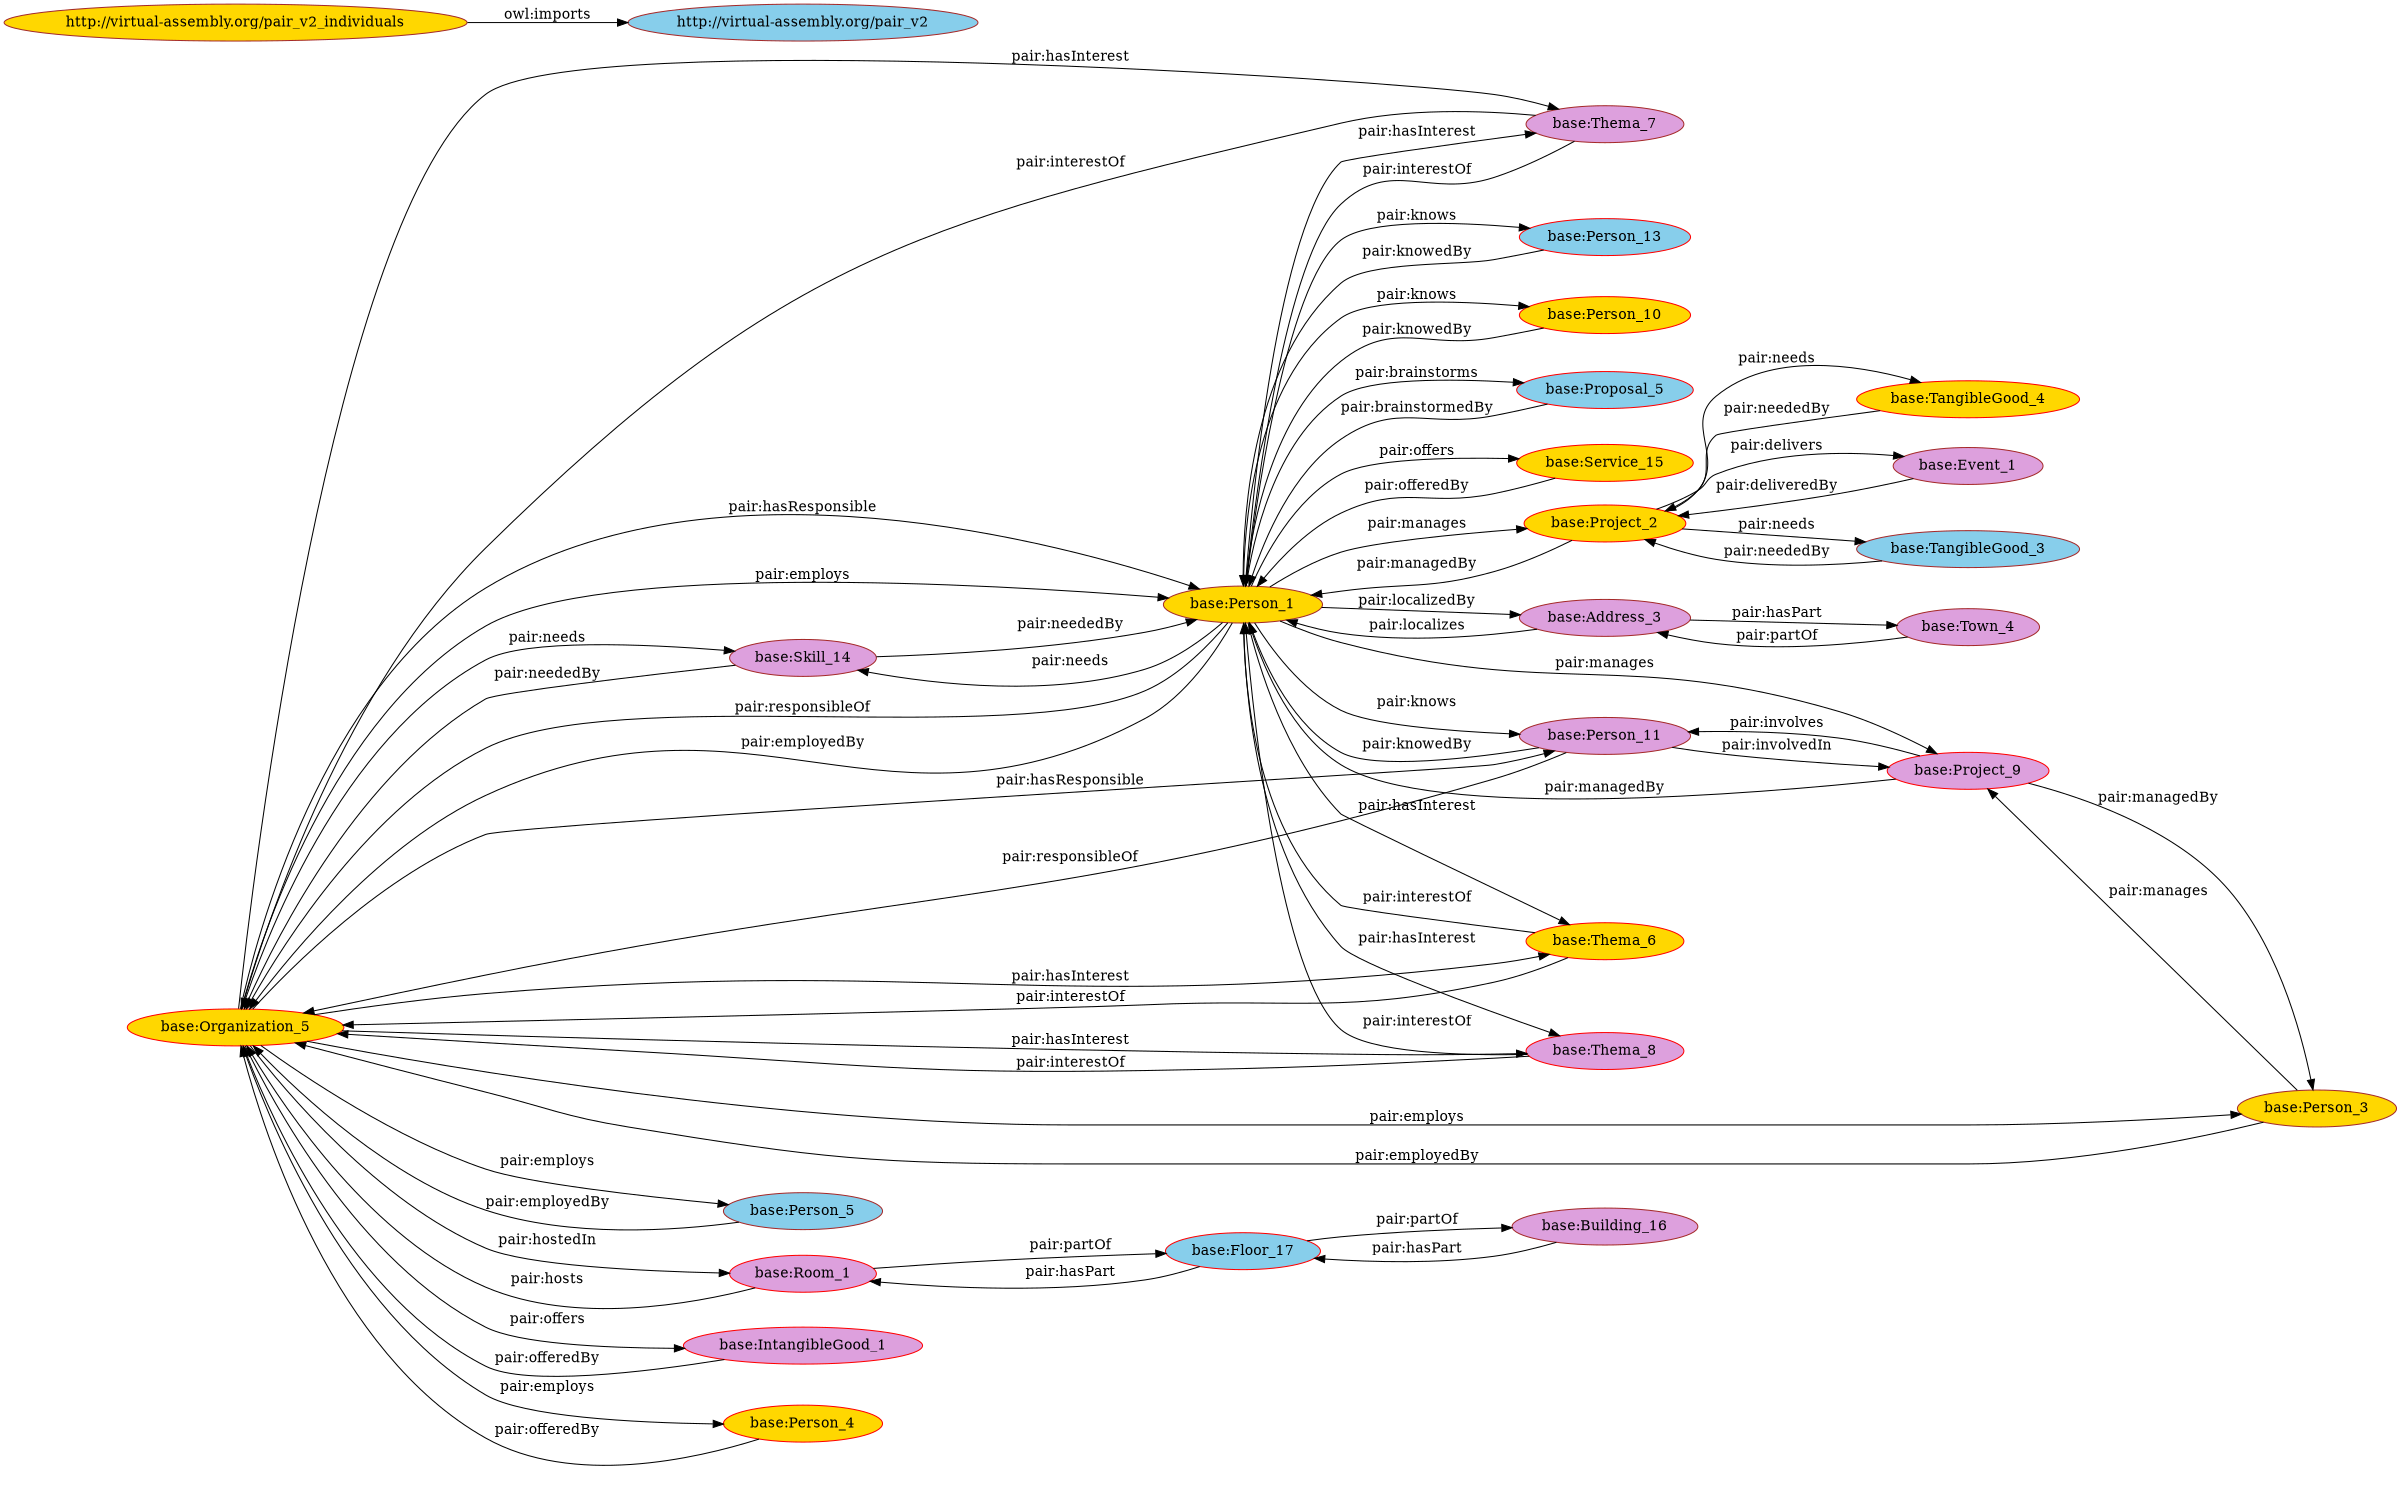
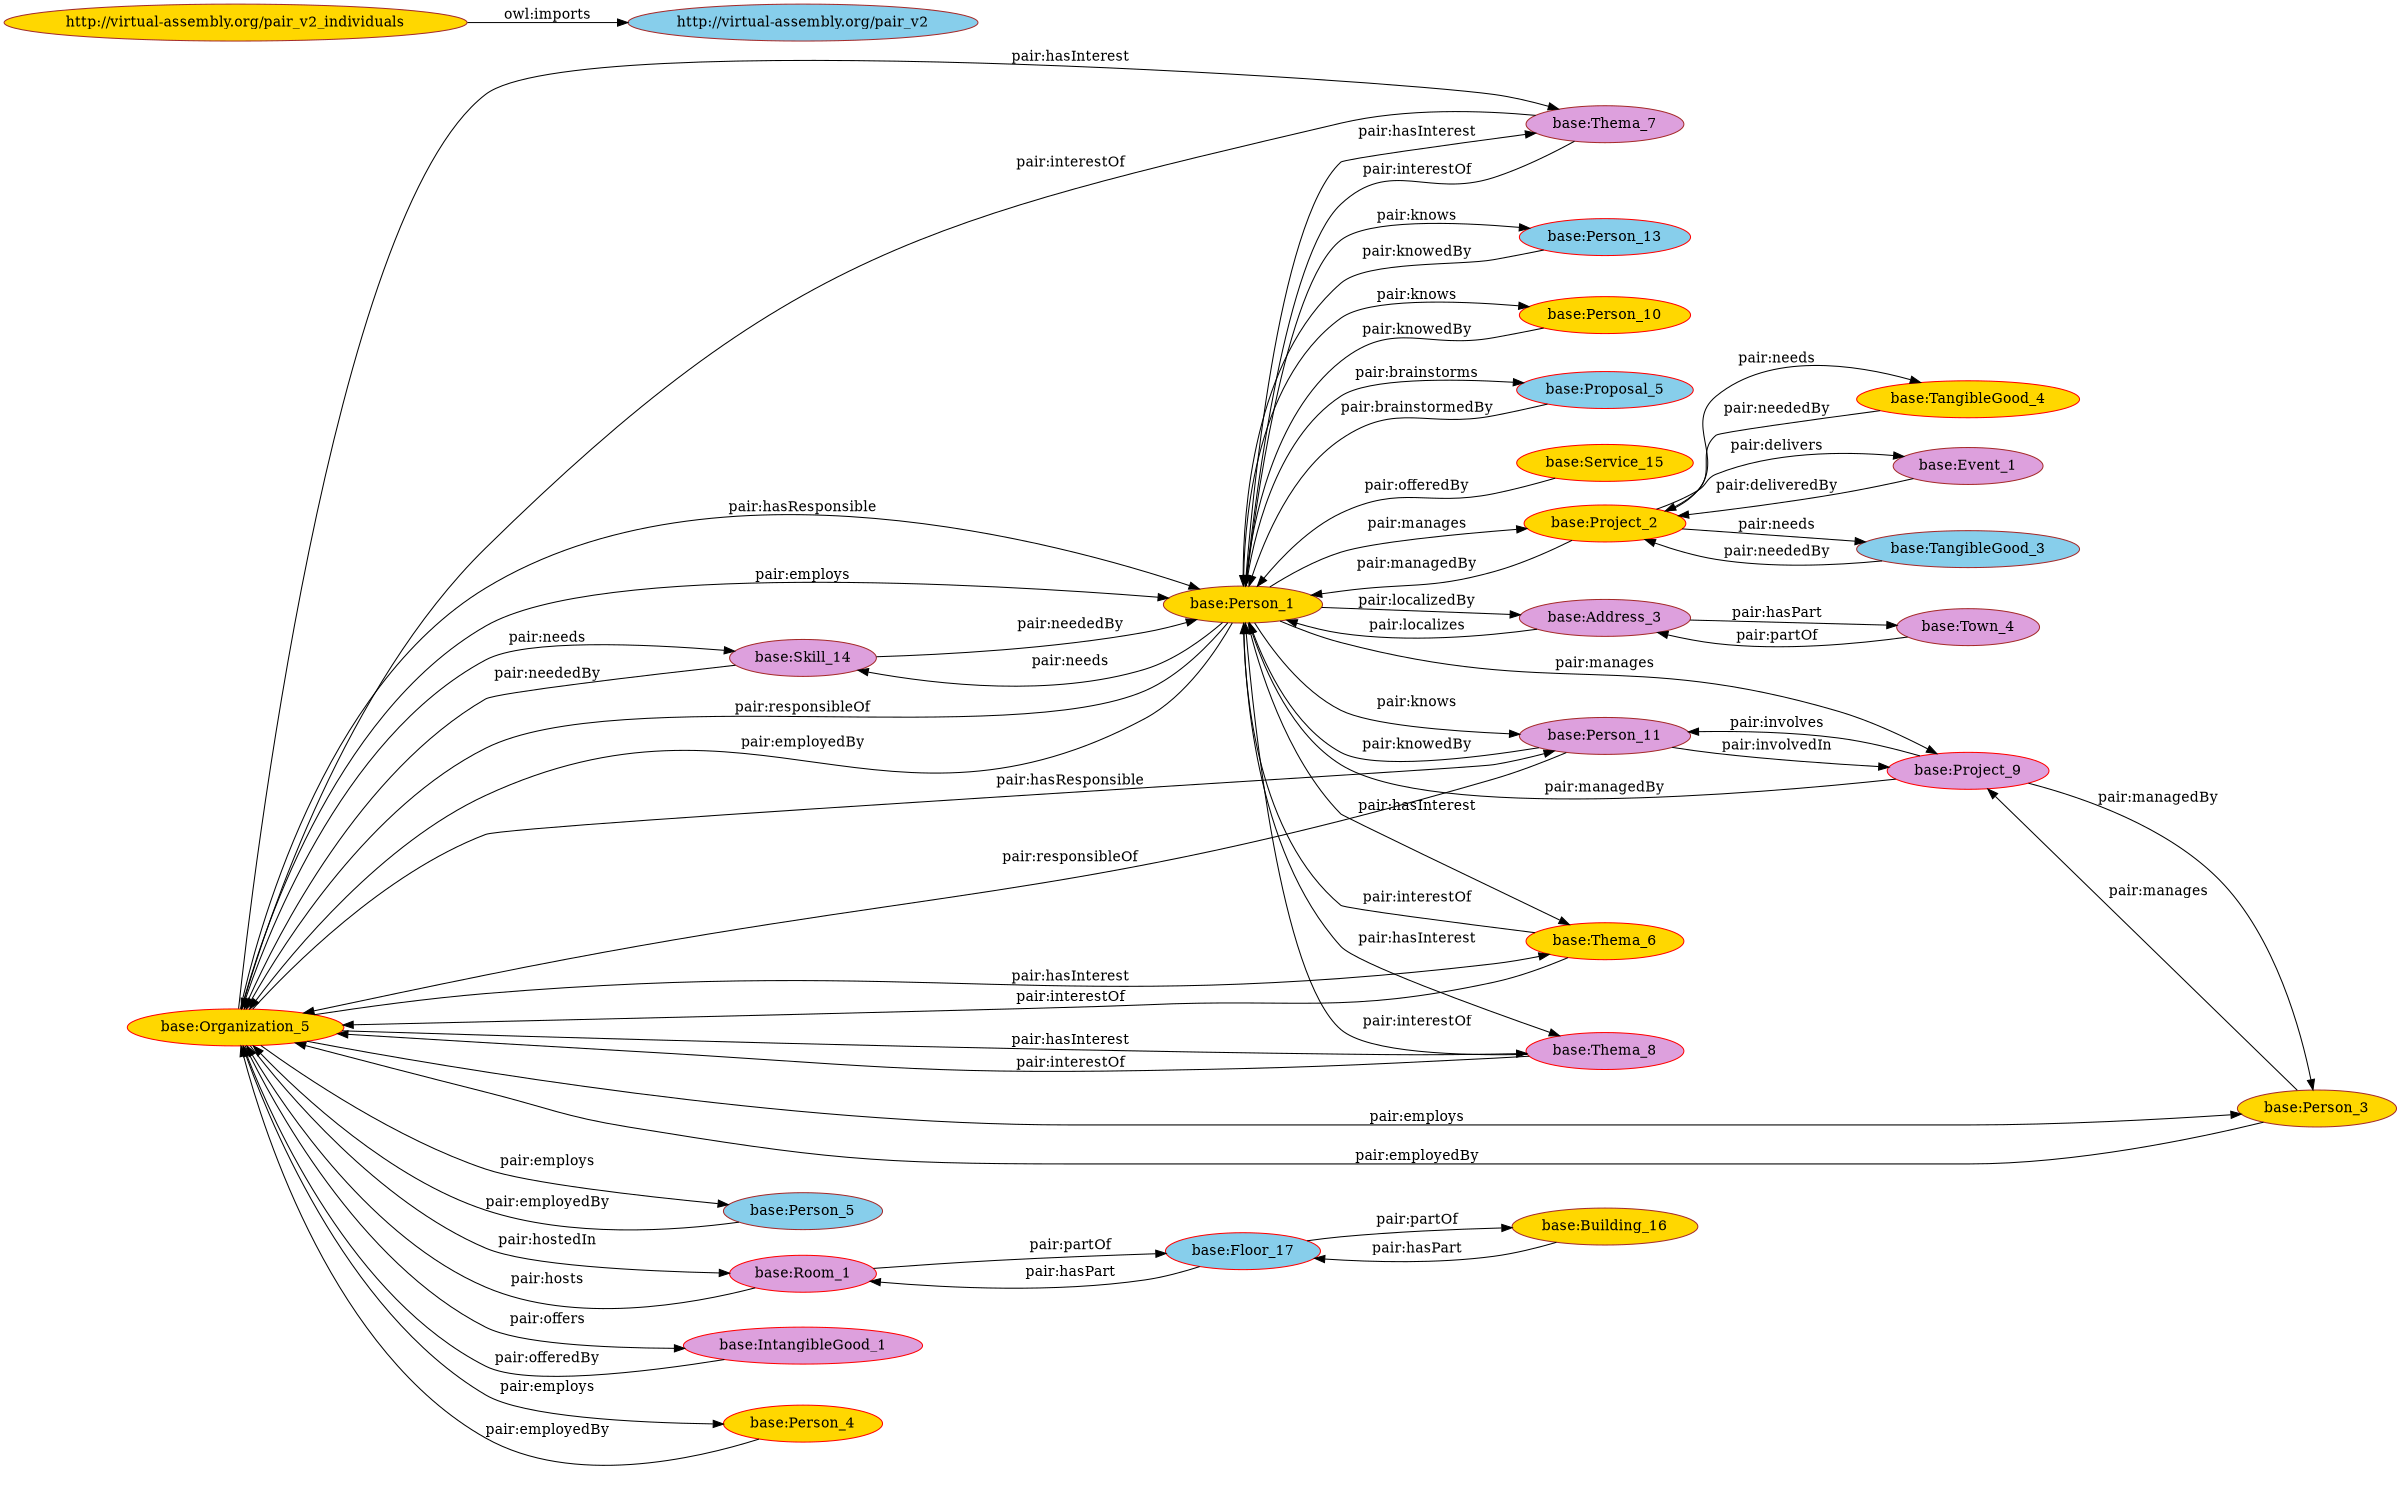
  digraph {
    rankdir=LR
    node [color=red fillcolor=plum style=filled]
    "base:Organization_5" [fillcolor=gold]
    "base:Skill_14" [color=brown]
    "base:Person_3" [color=brown fillcolor=gold]
    "base:Person_5" [color=brown fillcolor=skyblue]
    "base:Thema_7" [color=brown]
    "base:Person_1" [color=brown fillcolor=gold]
    "base:Room_1"
    "base:Thema_6" [fillcolor=gold]
    "base:Person_11" [color=brown]
    "base:IntangibleGood_1"
    "base:Thema_8"
    "base:Person_4" [fillcolor=gold]
    "base:Project_9"
    "base:Person_13" [fillcolor=skyblue]
    "base:Person_10" [fillcolor=gold]
    "base:Proposal_5" [fillcolor=skyblue]
    "base:Service_15" [fillcolor=gold]
    "base:Project_2" [fillcolor=gold]
    "base:Address_3" [color=brown]
    "base:Floor_17" [fillcolor=skyblue]
    "base:Event_1" [color=brown]
    "base:TangibleGood_3" [color=brown fillcolor=skyblue]
    "base:TangibleGood_4" [fillcolor=gold]
    "base:Town_4" [color=brown]
-   "base:Building_16" [color=brown]
+   "base:Building_16" [color=brown fillcolor=gold]
    "http://virtual-assembly.org/pair_v2_individuals" [color=brown fillcolor=gold]
    "http://virtual-assembly.org/pair_v2" [color=brown fillcolor=skyblue]
    "base:Organization_5" -> "base:Skill_14" [label="pair:needs"]
    "base:Organization_5" -> "base:Person_3" [label="pair:employs"]
    "base:Organization_5" -> "base:Person_5" [label="pair:employs"]
    "base:Organization_5" -> "base:Thema_7" [label="pair:hasInterest"]
    "base:Organization_5" -> "base:Person_1" [label="pair:hasResponsible"]
    "base:Organization_5" -> "base:Person_1" [label="pair:employs"]
    "base:Organization_5" -> "base:Room_1" [label="pair:hostedIn"]
    "base:Organization_5" -> "base:Thema_6" [label="pair:hasInterest"]
    "base:Organization_5" -> "base:Person_11" [label="pair:hasResponsible"]
    "base:Organization_5" -> "base:IntangibleGood_1" [label="pair:offers"]
    "base:Organization_5" -> "base:Thema_8" [label="pair:hasInterest"]
    "base:Organization_5" -> "base:Person_4" [label="pair:employs"]
    "base:Skill_14" -> "base:Organization_5" [label="pair:neededBy"]
    "base:Skill_14" -> "base:Person_1" [label="pair:neededBy"]
    "base:Person_3" -> "base:Organization_5" [label="pair:employedBy"]
    "base:Person_3" -> "base:Project_9" [label="pair:manages"]
    "base:Person_5" -> "base:Organization_5" [label="pair:employedBy"]
    "base:Thema_7" -> "base:Organization_5" [label="pair:interestOf"]
    "base:Thema_7" -> "base:Person_1" [label="pair:interestOf"]
    "base:Person_1" -> "base:Organization_5" [label="pair:responsibleOf"]
    "base:Person_1" -> "base:Organization_5" [label="pair:employedBy"]
    "base:Person_1" -> "base:Skill_14" [label="pair:needs"]
    "base:Person_1" -> "base:Thema_7" [label="pair:hasInterest"]
    "base:Person_1" -> "base:Thema_6" [label="pair:hasInterest"]
    "base:Person_1" -> "base:Person_11" [label="pair:knows"]
    "base:Person_1" -> "base:Thema_8" [label="pair:hasInterest"]
    "base:Person_1" -> "base:Project_9" [label="pair:manages"]
    "base:Person_1" -> "base:Person_13" [label="pair:knows"]
    "base:Person_1" -> "base:Person_10" [label="pair:knows"]
    "base:Person_1" -> "base:Proposal_5" [label="pair:brainstorms"]
-   "base:Person_1" -> "base:Service_15" [label="pair:offers"]
    "base:Person_1" -> "base:Project_2" [label="pair:manages"]
    "base:Person_1" -> "base:Address_3" [label="pair:localizedBy"]
    "base:Room_1" -> "base:Organization_5" [label="pair:hosts"]
    "base:Room_1" -> "base:Floor_17" [label="pair:partOf"]
    "base:Thema_6" -> "base:Organization_5" [label="pair:interestOf"]
    "base:Thema_6" -> "base:Person_1" [label="pair:interestOf"]
    "base:Person_11" -> "base:Organization_5" [label="pair:responsibleOf"]
    "base:Person_11" -> "base:Person_1" [label="pair:knowedBy"]
    "base:Person_11" -> "base:Project_9" [label="pair:involvedIn"]
    "base:IntangibleGood_1" -> "base:Organization_5" [label="pair:offeredBy"]
    "base:Thema_8" -> "base:Organization_5" [label="pair:interestOf"]
    "base:Thema_8" -> "base:Person_1" [label="pair:interestOf"]
-   "base:Person_4" -> "base:Organization_5" [label="pair:offeredBy"]
+   "base:Person_4" -> "base:Organization_5" [label="pair:employedBy"]
    "base:Project_9" -> "base:Person_3" [label="pair:managedBy"]
    "base:Project_9" -> "base:Person_1" [label="pair:managedBy"]
    "base:Project_9" -> "base:Person_11" [label="pair:involves"]
    "base:Person_13" -> "base:Person_1" [label="pair:knowedBy"]
    "base:Person_10" -> "base:Person_1" [label="pair:knowedBy"]
    "base:Proposal_5" -> "base:Person_1" [label="pair:brainstormedBy"]
    "base:Service_15" -> "base:Person_1" [label="pair:offeredBy"]
    "base:Project_2" -> "base:Person_1" [label="pair:managedBy"]
    "base:Project_2" -> "base:Event_1" [label="pair:delivers"]
    "base:Project_2" -> "base:TangibleGood_3" [label="pair:needs"]
    "base:Project_2" -> "base:TangibleGood_4" [label="pair:needs"]
    "base:Address_3" -> "base:Person_1" [label="pair:localizes"]
    "base:Address_3" -> "base:Town_4" [label="pair:hasPart"]
    "base:Floor_17" -> "base:Room_1" [label="pair:hasPart"]
    "base:Floor_17" -> "base:Building_16" [label="pair:partOf"]
    "base:Event_1" -> "base:Project_2" [label="pair:deliveredBy"]
    "base:TangibleGood_3" -> "base:Project_2" [label="pair:neededBy"]
    "base:TangibleGood_4" -> "base:Project_2" [label="pair:neededBy"]
    "base:Town_4" -> "base:Address_3" [label="pair:partOf"]
    "base:Building_16" -> "base:Floor_17" [label="pair:hasPart"]
    "http://virtual-assembly.org/pair_v2_individuals" -> "http://virtual-assembly.org/pair_v2" [label="owl:imports"]
  }
